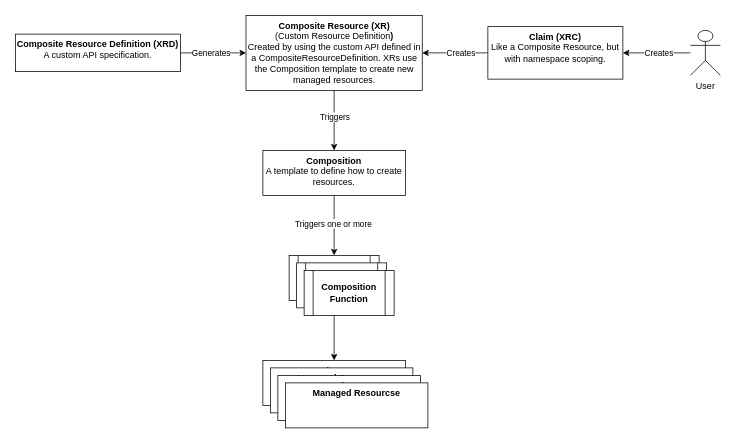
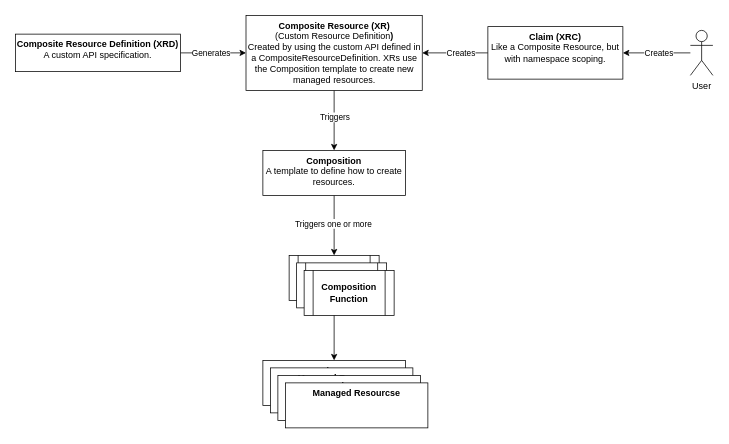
  <mxCell id="0" />
  <mxCell id="1" parent="0" />
  <mxCell id="2" style="edgeStyle=orthogonalEdgeStyle;rounded=0;orthogonalLoop=1;jettySize=auto;html=1;" parent="1" source="4" target="15" edge="1"><mxGeometry relative="1" as="geometry" /></mxCell>
  <mxCell id="3" value="Triggers one or more" style="edgeLabel;html=1;align=center;verticalAlign=middle;resizable=0;points=[];" parent="2" vertex="1" connectable="0"><mxGeometry x="-0.067" y="-2" relative="1" as="geometry"><mxPoint as="offset" /></mxGeometry></mxCell>
  <mxCell id="4" value="&lt;b&gt;Composition&lt;/b&gt;&lt;div&gt;A template to define how to create resources.&lt;/div&gt;" style="rounded=0;whiteSpace=wrap;html=1;verticalAlign=top;" parent="1" vertex="1"><mxGeometry x="350" y="200" width="190" height="60" as="geometry" /></mxCell>
  <mxCell id="5" style="edgeStyle=orthogonalEdgeStyle;rounded=0;orthogonalLoop=1;jettySize=auto;html=1;" parent="1" source="7" target="10" edge="1"><mxGeometry relative="1" as="geometry" /></mxCell>
  <mxCell id="6" value="Generates" style="edgeLabel;html=1;align=center;verticalAlign=middle;resizable=0;points=[];" parent="5" vertex="1" connectable="0"><mxGeometry x="0.099" y="1" relative="1" as="geometry"><mxPoint x="-8" y="1" as="offset" /></mxGeometry></mxCell>
  <mxCell id="7" value="&lt;b&gt;Composite Resource Definition (XRD)&lt;/b&gt;&lt;div&gt;A custom API specification.&lt;/div&gt;" style="whiteSpace=wrap;html=1;verticalAlign=top;" parent="1" vertex="1"><mxGeometry x="20" y="45" width="220" height="50" as="geometry" /></mxCell>
  <mxCell id="8" style="edgeStyle=orthogonalEdgeStyle;rounded=0;orthogonalLoop=1;jettySize=auto;html=1;" parent="1" source="10" target="4" edge="1"><mxGeometry relative="1" as="geometry" /></mxCell>
  <mxCell id="9" value="Triggers" style="edgeLabel;html=1;align=center;verticalAlign=middle;resizable=0;points=[];" parent="8" vertex="1" connectable="0"><mxGeometry x="-0.029" y="3" relative="1" as="geometry"><mxPoint x="-3" y="-4" as="offset" /></mxGeometry></mxCell>
  <mxCell id="10" value="&lt;b&gt;Composite Resource (XR)&lt;/b&gt;&lt;div&gt;(Custom Resource Definition&lt;b&gt;)&lt;/b&gt;&lt;br&gt;Created by using the custom API defined in a CompositeResourceDefinition. XRs use the Composition template to create new managed resources.&lt;/div&gt;" style="whiteSpace=wrap;html=1;verticalAlign=top;" parent="1" vertex="1"><mxGeometry x="327.5" y="20" width="235" height="100" as="geometry" /></mxCell>
  <mxCell id="11" style="edgeStyle=orthogonalEdgeStyle;rounded=0;orthogonalLoop=1;jettySize=auto;html=1;" parent="1" source="13" target="10" edge="1"><mxGeometry relative="1" as="geometry" /></mxCell>
  <mxCell id="12" value="Creates" style="edgeLabel;html=1;align=center;verticalAlign=middle;resizable=0;points=[];" parent="11" vertex="1" connectable="0"><mxGeometry x="-0.143" y="-1" relative="1" as="geometry"><mxPoint as="offset" /></mxGeometry></mxCell>
  <mxCell id="13" value="&lt;b&gt;Claim (XRC)&lt;/b&gt;&lt;div&gt;Like a Composite Resource, but with namespace scoping.&lt;/div&gt;" style="whiteSpace=wrap;html=1;verticalAlign=top;" parent="1" vertex="1"><mxGeometry x="650" y="35" width="180" height="70" as="geometry" /></mxCell>
  <mxCell id="14" style="edgeStyle=orthogonalEdgeStyle;rounded=0;orthogonalLoop=1;jettySize=auto;html=1;" parent="1" source="15" target="16" edge="1"><mxGeometry relative="1" as="geometry" /></mxCell>
  <mxCell id="15" value="&lt;b&gt;Function&lt;/b&gt;" style="shape=process;whiteSpace=wrap;html=1;backgroundOutline=1;" parent="1" vertex="1"><mxGeometry x="385" y="340" width="120" height="60" as="geometry" /></mxCell>
  <mxCell id="16" value="&lt;b&gt;Managed Resourcse&lt;/b&gt;" style="whiteSpace=wrap;html=1;verticalAlign=top;" parent="1" vertex="1"><mxGeometry x="350" y="480" width="190" height="60" as="geometry" /></mxCell>
  <mxCell id="17" value="&lt;b&gt;Managed Resourcse&lt;/b&gt;" style="whiteSpace=wrap;html=1;verticalAlign=top;" parent="1" vertex="1"><mxGeometry x="360" y="490" width="190" height="60" as="geometry" /></mxCell>
  <mxCell id="18" value="&lt;b&gt;Managed Resourcse&lt;/b&gt;" style="whiteSpace=wrap;html=1;verticalAlign=top;" parent="1" vertex="1"><mxGeometry x="370" y="500" width="190" height="60" as="geometry" /></mxCell>
  <mxCell id="19" value="&lt;b&gt;Managed Resourcse&lt;/b&gt;" style="whiteSpace=wrap;html=1;verticalAlign=top;" parent="1" vertex="1"><mxGeometry x="380" y="510" width="190" height="60" as="geometry" /></mxCell>
  <mxCell id="20" style="edgeStyle=orthogonalEdgeStyle;rounded=0;orthogonalLoop=1;jettySize=auto;html=1;" parent="1" source="22" target="13" edge="1"><mxGeometry relative="1" as="geometry" /></mxCell>
  <mxCell id="21" value="Creates" style="edgeLabel;html=1;align=center;verticalAlign=middle;resizable=0;points=[];" parent="20" vertex="1" connectable="0"><mxGeometry x="-0.035" relative="1" as="geometry"><mxPoint as="offset" /></mxGeometry></mxCell>
- <mxCell id="22" value="User" style="shape=umlActor;verticalLabelPosition=bottom;verticalAlign=top;html=1;outlineConnect=0;" parent="1" vertex="1"><mxGeometry x="920" y="40" width="40" height="60" as="geometry" /></mxCell>
+ <mxCell id="22" value="User" style="shape=umlActor;verticalLabelPosition=bottom;verticalAlign=top;html=1;outlineConnect=0;" parent="1" vertex="1"><mxGeometry x="920" y="40" width="30" height="60" as="geometry" /></mxCell>
  <mxCell id="23" value="&lt;b&gt;Function&lt;/b&gt;" style="shape=process;whiteSpace=wrap;html=1;backgroundOutline=1;" parent="1" vertex="1"><mxGeometry x="395" y="350" width="120" height="60" as="geometry" /></mxCell>
  <mxCell id="24" value="&lt;b&gt;Composition Function&lt;/b&gt;" style="shape=process;whiteSpace=wrap;html=1;backgroundOutline=1;" parent="1" vertex="1"><mxGeometry x="405" y="360" width="120" height="60" as="geometry" /></mxCell>
